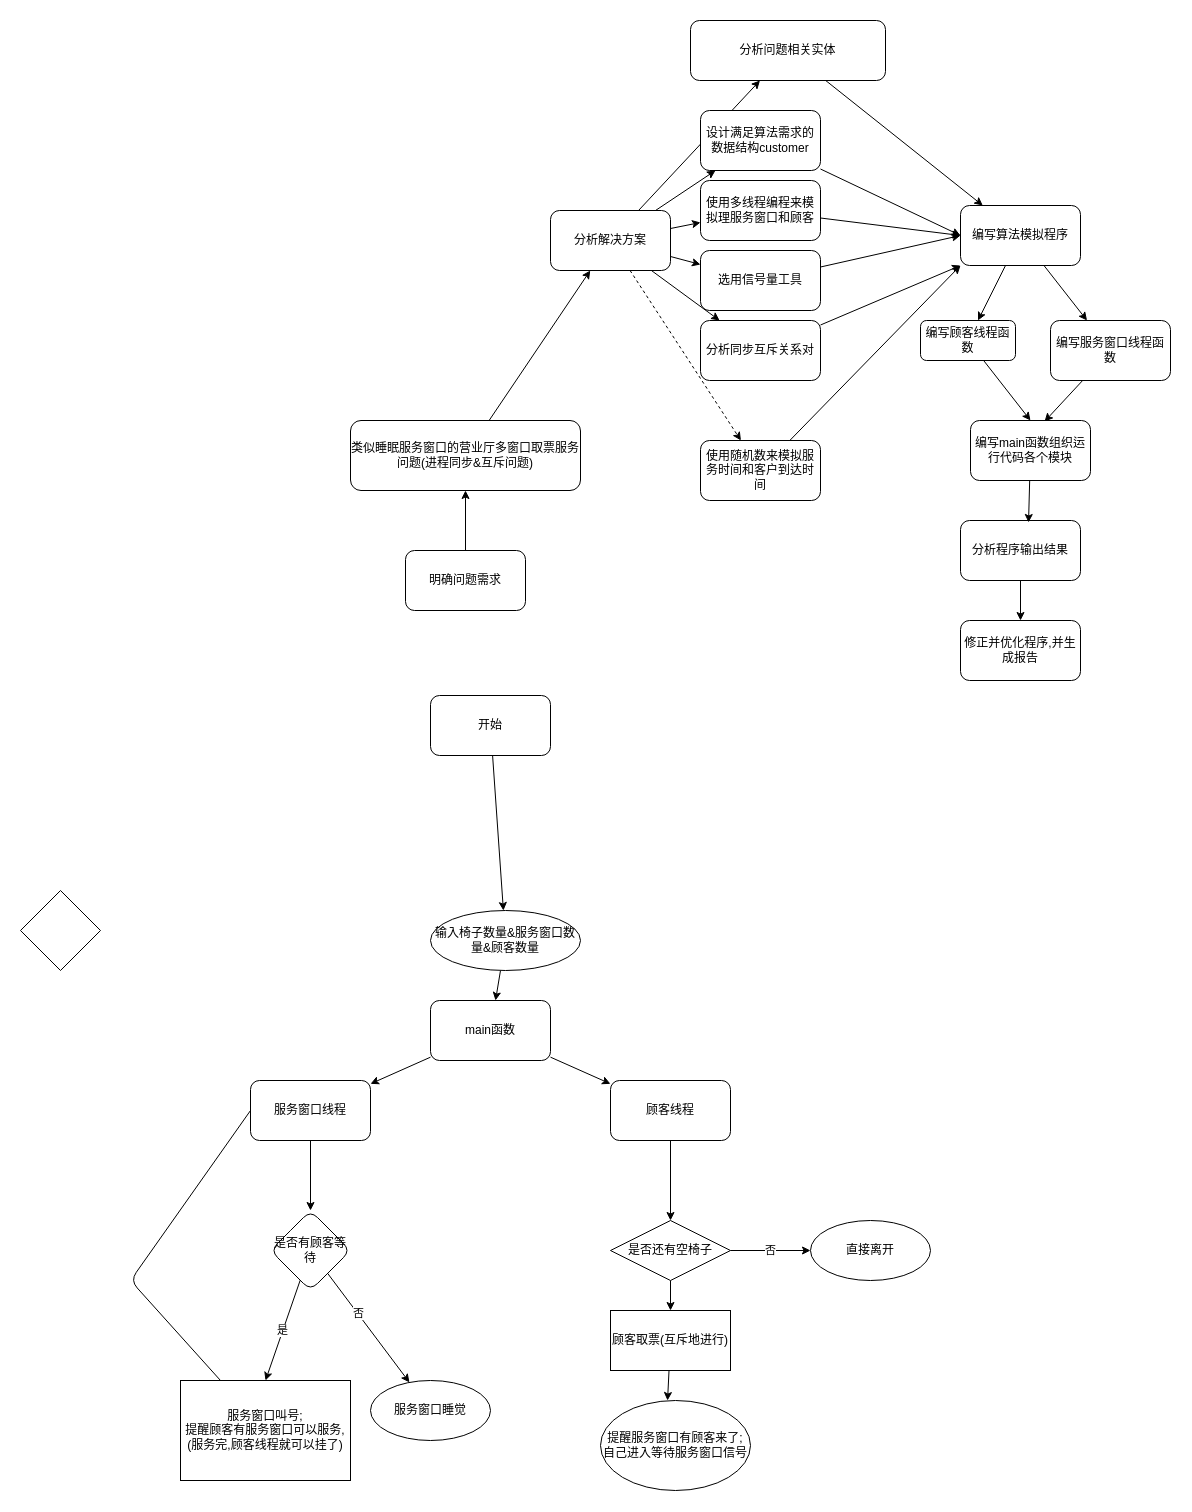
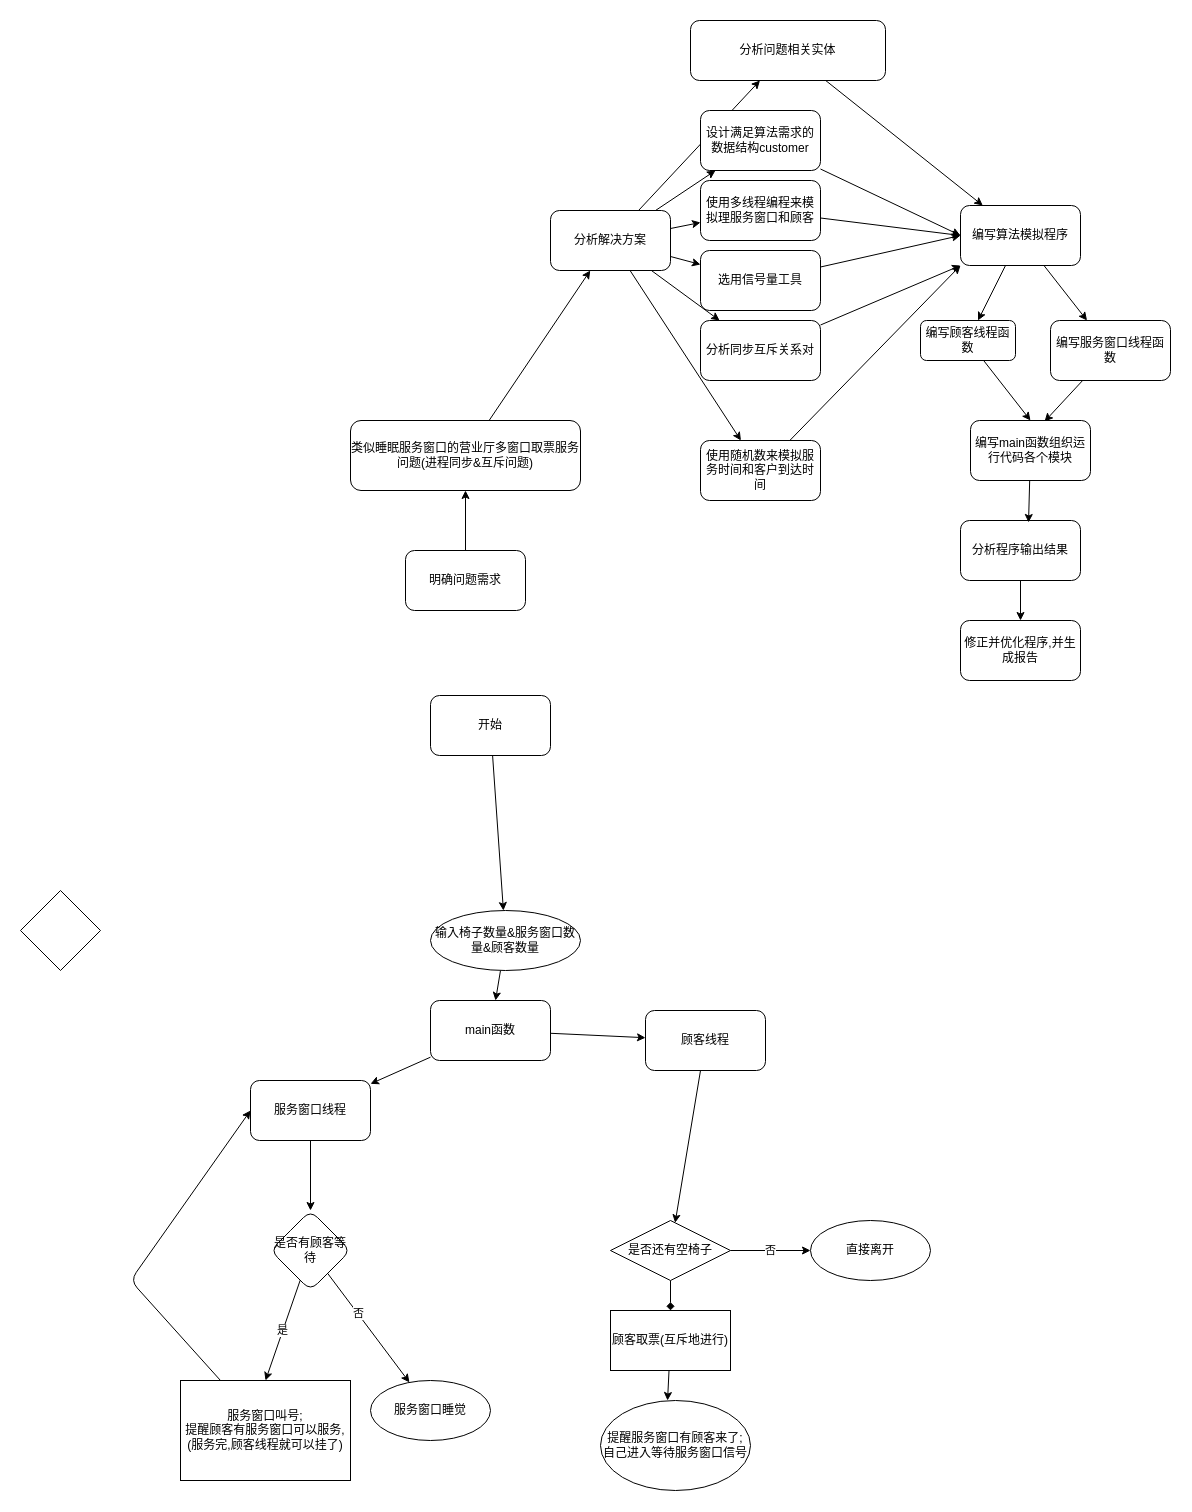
  <mxCell id="0" />
  <mxCell id="1" parent="0" />
  <mxCell id="2" value="" style="edgeStyle=none;html=1;" parent="1" source="3" target="5" edge="1"><mxGeometry relative="1" as="geometry" /></mxCell>
  <mxCell id="3" value="明确问题需求" style="rounded=1;whiteSpace=wrap;html=1;" parent="1" vertex="1"><mxGeometry x="405" y="550" width="120" height="60" as="geometry" /></mxCell>
  <mxCell id="4" value="" style="edgeStyle=none;html=1;" parent="1" source="5" target="12" edge="1"><mxGeometry relative="1" as="geometry" /></mxCell>
  <mxCell id="5" value="类似睡眠服务窗口的营业厅多窗口取票服务问题(进程同步&amp;amp;互斥问题)" style="whiteSpace=wrap;html=1;rounded=1;" parent="1" vertex="1"><mxGeometry x="350" y="420" width="230" height="70" as="geometry" /></mxCell>
  <mxCell id="6" value="" style="edgeStyle=none;html=1;" parent="1" source="12" target="14" edge="1"><mxGeometry relative="1" as="geometry" /></mxCell>
  <mxCell id="7" value="" style="edgeStyle=none;html=1;" parent="1" source="12" target="16" edge="1"><mxGeometry relative="1" as="geometry" /></mxCell>
  <mxCell id="8" value="" style="edgeStyle=none;html=1;" parent="1" source="12" target="18" edge="1"><mxGeometry relative="1" as="geometry" /></mxCell>
  <mxCell id="9" value="" style="edgeStyle=none;html=1;" parent="1" source="12" target="23" edge="1"><mxGeometry relative="1" as="geometry" /></mxCell>
- <mxCell id="10" value="" style="edgeStyle=none;html=1;dashed=1;" parent="1" source="12" target="28" edge="1"><mxGeometry relative="1" as="geometry" /></mxCell>
+ <mxCell id="10" value="" style="edgeStyle=none;html=1;" parent="1" source="12" target="28" edge="1"><mxGeometry relative="1" as="geometry" /></mxCell>
  <mxCell id="11" value="" style="edgeStyle=none;html=1;" parent="1" source="12" target="60" edge="1"><mxGeometry relative="1" as="geometry" /></mxCell>
  <mxCell id="12" value="分析解决方案" style="whiteSpace=wrap;html=1;rounded=1;" parent="1" vertex="1"><mxGeometry x="550" y="210" width="120" height="60" as="geometry" /></mxCell>
  <mxCell id="13" value="" style="edgeStyle=none;html=1;" parent="1" source="14" target="21" edge="1"><mxGeometry relative="1" as="geometry" /></mxCell>
  <mxCell id="14" value="分析问题相关实体" style="whiteSpace=wrap;html=1;rounded=1;" parent="1" vertex="1"><mxGeometry x="690" y="20" width="195" height="60" as="geometry" /></mxCell>
  <mxCell id="15" style="edgeStyle=none;html=1;entryX=0;entryY=0.5;entryDx=0;entryDy=0;" parent="1" source="16" target="21" edge="1"><mxGeometry relative="1" as="geometry" /></mxCell>
  <mxCell id="16" value="选用信号量工具" style="whiteSpace=wrap;html=1;rounded=1;" parent="1" vertex="1"><mxGeometry x="700" y="250" width="120" height="60" as="geometry" /></mxCell>
  <mxCell id="17" style="edgeStyle=none;html=1;entryX=0;entryY=1;entryDx=0;entryDy=0;" parent="1" source="18" target="21" edge="1"><mxGeometry relative="1" as="geometry" /></mxCell>
  <mxCell id="18" value="分析同步互斥关系对" style="whiteSpace=wrap;html=1;rounded=1;" parent="1" vertex="1"><mxGeometry x="700" y="320" width="120" height="60" as="geometry" /></mxCell>
  <mxCell id="19" value="" style="edgeStyle=none;html=1;" parent="1" source="21" target="30" edge="1"><mxGeometry relative="1" as="geometry" /></mxCell>
  <mxCell id="20" value="" style="edgeStyle=none;html=1;" parent="1" source="21" target="32" edge="1"><mxGeometry relative="1" as="geometry" /></mxCell>
  <mxCell id="21" value="编写算法模拟程序" style="whiteSpace=wrap;html=1;rounded=1;" parent="1" vertex="1"><mxGeometry x="960" y="205" width="120" height="60" as="geometry" /></mxCell>
  <mxCell id="22" style="edgeStyle=none;html=1;entryX=0;entryY=0.5;entryDx=0;entryDy=0;" parent="1" source="23" target="21" edge="1"><mxGeometry relative="1" as="geometry" /></mxCell>
  <mxCell id="23" value="使用多线程编程来模拟理服务窗口和顾客" style="whiteSpace=wrap;html=1;rounded=1;" parent="1" vertex="1"><mxGeometry x="700" y="180" width="120" height="60" as="geometry" /></mxCell>
  <mxCell id="24" value="" style="edgeStyle=none;html=1;" parent="1" source="25" target="26" edge="1"><mxGeometry relative="1" as="geometry" /></mxCell>
  <mxCell id="25" value="分析程序输出结果" style="whiteSpace=wrap;html=1;rounded=1;" parent="1" vertex="1"><mxGeometry x="960" y="520" width="120" height="60" as="geometry" /></mxCell>
  <mxCell id="26" value="修正并优化程序,并生成报告" style="whiteSpace=wrap;html=1;rounded=1;" parent="1" vertex="1"><mxGeometry x="960" y="620" width="120" height="60" as="geometry" /></mxCell>
  <mxCell id="27" style="edgeStyle=none;html=1;entryX=0;entryY=1;entryDx=0;entryDy=0;" parent="1" source="28" target="21" edge="1"><mxGeometry relative="1" as="geometry" /></mxCell>
  <mxCell id="28" value="使用随机数来模拟服务时间和客户到达时间" style="whiteSpace=wrap;html=1;rounded=1;" parent="1" vertex="1"><mxGeometry x="700" y="440" width="120" height="60" as="geometry" /></mxCell>
  <mxCell id="29" style="edgeStyle=none;html=1;entryX=0.5;entryY=0;entryDx=0;entryDy=0;" parent="1" source="30" target="34" edge="1"><mxGeometry relative="1" as="geometry" /></mxCell>
  <mxCell id="30" value="编写顾客线程函数" style="whiteSpace=wrap;html=1;rounded=1;" parent="1" vertex="1"><mxGeometry x="920" y="320" width="95" height="40" as="geometry" /></mxCell>
  <mxCell id="31" style="edgeStyle=none;html=1;entryX=0.617;entryY=0.017;entryDx=0;entryDy=0;entryPerimeter=0;" parent="1" source="32" target="34" edge="1"><mxGeometry relative="1" as="geometry" /></mxCell>
  <mxCell id="32" value="编写服务窗口线程函数" style="whiteSpace=wrap;html=1;rounded=1;" parent="1" vertex="1"><mxGeometry x="1050" y="320" width="120" height="60" as="geometry" /></mxCell>
  <mxCell id="33" style="edgeStyle=none;html=1;entryX=0.567;entryY=0.033;entryDx=0;entryDy=0;entryPerimeter=0;" parent="1" source="34" target="25" edge="1"><mxGeometry relative="1" as="geometry" /></mxCell>
  <mxCell id="34" value="编写main函数组织运行代码各个模块" style="whiteSpace=wrap;html=1;rounded=1;" parent="1" vertex="1"><mxGeometry x="970" y="420" width="120" height="60" as="geometry" /></mxCell>
  <mxCell id="35" value="" style="edgeStyle=none;html=1;" parent="1" source="36" target="38" edge="1"><mxGeometry relative="1" as="geometry" /></mxCell>
  <mxCell id="36" value="开始" style="rounded=1;whiteSpace=wrap;html=1;" parent="1" vertex="1"><mxGeometry x="430" y="695" width="120" height="60" as="geometry" /></mxCell>
  <mxCell id="37" value="" style="edgeStyle=none;html=1;" parent="1" source="38" target="41" edge="1"><mxGeometry relative="1" as="geometry" /></mxCell>
  <mxCell id="38" value="输入椅子数量&amp;amp;服务窗口数量&amp;amp;顾客数量" style="ellipse;whiteSpace=wrap;html=1;rounded=1;" parent="1" vertex="1"><mxGeometry x="430" y="910" width="150" height="60" as="geometry" /></mxCell>
  <mxCell id="39" value="" style="edgeStyle=none;html=1;" parent="1" source="41" target="43" edge="1"><mxGeometry relative="1" as="geometry" /></mxCell>
  <mxCell id="40" value="" style="edgeStyle=none;html=1;" parent="1" source="41" target="45" edge="1"><mxGeometry relative="1" as="geometry" /></mxCell>
  <mxCell id="41" value="main函数" style="whiteSpace=wrap;html=1;rounded=1;" parent="1" vertex="1"><mxGeometry x="430" y="1000" width="120" height="60" as="geometry" /></mxCell>
  <mxCell id="42" value="" style="edgeStyle=none;html=1;" parent="1" source="43" target="49" edge="1"><mxGeometry relative="1" as="geometry" /></mxCell>
  <mxCell id="43" value="服务窗口线程" style="whiteSpace=wrap;html=1;rounded=1;" parent="1" vertex="1"><mxGeometry x="250" y="1080" width="120" height="60" as="geometry" /></mxCell>
  <mxCell id="44" value="" style="edgeStyle=none;html=1;" parent="1" source="45" target="56" edge="1"><mxGeometry relative="1" as="geometry" /></mxCell>
- <mxCell id="45" value="顾客线程" style="whiteSpace=wrap;html=1;rounded=1;" parent="1" vertex="1"><mxGeometry x="610" y="1080" width="120" height="60" as="geometry" /></mxCell>
+ <mxCell id="45" value="顾客线程" style="whiteSpace=wrap;html=1;rounded=1;" parent="1" vertex="1"><mxGeometry x="645" y="1010" width="120" height="60" as="geometry" /></mxCell>
  <mxCell id="46" value="是" style="edgeStyle=none;html=1;entryX=0.5;entryY=0;entryDx=0;entryDy=0;" parent="1" source="49" target="53" edge="1"><mxGeometry relative="1" as="geometry"><mxPoint x="310" y="1340" as="targetPoint" /></mxGeometry></mxCell>
  <mxCell id="47" value="" style="edgeStyle=none;html=1;" parent="1" source="49" target="50" edge="1"><mxGeometry relative="1" as="geometry" /></mxCell>
  <mxCell id="48" value="否" style="edgeLabel;html=1;align=center;verticalAlign=middle;resizable=0;points=[];" parent="47" vertex="1" connectable="0"><mxGeometry x="-0.267" relative="1" as="geometry"><mxPoint as="offset" /></mxGeometry></mxCell>
  <mxCell id="49" value="是否有顾客等待" style="rhombus;whiteSpace=wrap;html=1;rounded=1;" parent="1" vertex="1"><mxGeometry x="270" y="1210" width="80" height="80" as="geometry" /></mxCell>
  <mxCell id="50" value="服务窗口睡觉" style="ellipse;whiteSpace=wrap;html=1;" parent="1" vertex="1"><mxGeometry x="370" y="1380" width="120" height="60" as="geometry" /></mxCell>
  <mxCell id="51" value="" style="rhombus;whiteSpace=wrap;html=1;" parent="1" vertex="1"><mxGeometry x="20" y="890" width="80" height="80" as="geometry" /></mxCell>
- <mxCell id="52" style="edgeStyle=none;html=1;entryX=0;entryY=0.5;entryDx=0;entryDy=0;endArrow=none;" parent="1" source="53" target="43" edge="1"><mxGeometry relative="1" as="geometry"><Array as="points"><mxPoint x="130" y="1280" /></Array></mxGeometry></mxCell>
+ <mxCell id="52" style="edgeStyle=none;html=1;entryX=0;entryY=0.5;entryDx=0;entryDy=0;" parent="1" source="53" target="43" edge="1"><mxGeometry relative="1" as="geometry"><Array as="points"><mxPoint x="130" y="1280" /></Array></mxGeometry></mxCell>
  <mxCell id="53" value="服务窗口叫号;&lt;br&gt;提醒顾客有服务窗口可以服务,&lt;br&gt;(服务完,顾客线程就可以挂了)" style="whiteSpace=wrap;html=1;" parent="1" vertex="1"><mxGeometry x="180" y="1380" width="170" height="100" as="geometry" /></mxCell>
  <mxCell id="54" value="否" style="edgeStyle=none;html=1;" parent="1" source="56" target="58" edge="1"><mxGeometry relative="1" as="geometry" /></mxCell>
- <mxCell id="55" value="" style="edgeStyle=none;html=1;" edge="1" parent="1" source="56" target="62"><mxGeometry relative="1" as="geometry" /></mxCell>
+ <mxCell id="55" value="" style="edgeStyle=none;html=1;endArrow=diamond;" edge="1" parent="1" source="56" target="62"><mxGeometry relative="1" as="geometry" /></mxCell>
  <mxCell id="56" value="是否还有空椅子" style="rhombus;whiteSpace=wrap;html=1;" parent="1" vertex="1"><mxGeometry x="610" y="1220" width="120" height="60" as="geometry" /></mxCell>
  <mxCell id="57" value="提醒服务窗口有顾客来了;&lt;br&gt;自己进入等待服务窗口信号" style="ellipse;whiteSpace=wrap;html=1;" parent="1" vertex="1"><mxGeometry x="600" y="1400" width="150" height="90" as="geometry" /></mxCell>
  <mxCell id="58" value="直接离开" style="ellipse;whiteSpace=wrap;html=1;" parent="1" vertex="1"><mxGeometry x="810" y="1220" width="120" height="60" as="geometry" /></mxCell>
  <mxCell id="59" style="edgeStyle=none;html=1;entryX=0;entryY=0.5;entryDx=0;entryDy=0;" parent="1" source="60" target="21" edge="1"><mxGeometry relative="1" as="geometry" /></mxCell>
  <mxCell id="60" value="设计满足算法需求的数据结构customer" style="whiteSpace=wrap;html=1;rounded=1;" parent="1" vertex="1"><mxGeometry x="700" y="110" width="120" height="60" as="geometry" /></mxCell>
  <mxCell id="61" style="edgeStyle=none;html=1;entryX=0.447;entryY=0;entryDx=0;entryDy=0;entryPerimeter=0;" edge="1" parent="1" source="62" target="57"><mxGeometry relative="1" as="geometry" /></mxCell>
  <mxCell id="62" value="顾客取票(互斥地进行)" style="whiteSpace=wrap;html=1;" vertex="1" parent="1"><mxGeometry x="610" y="1310" width="120" height="60" as="geometry" /></mxCell>
